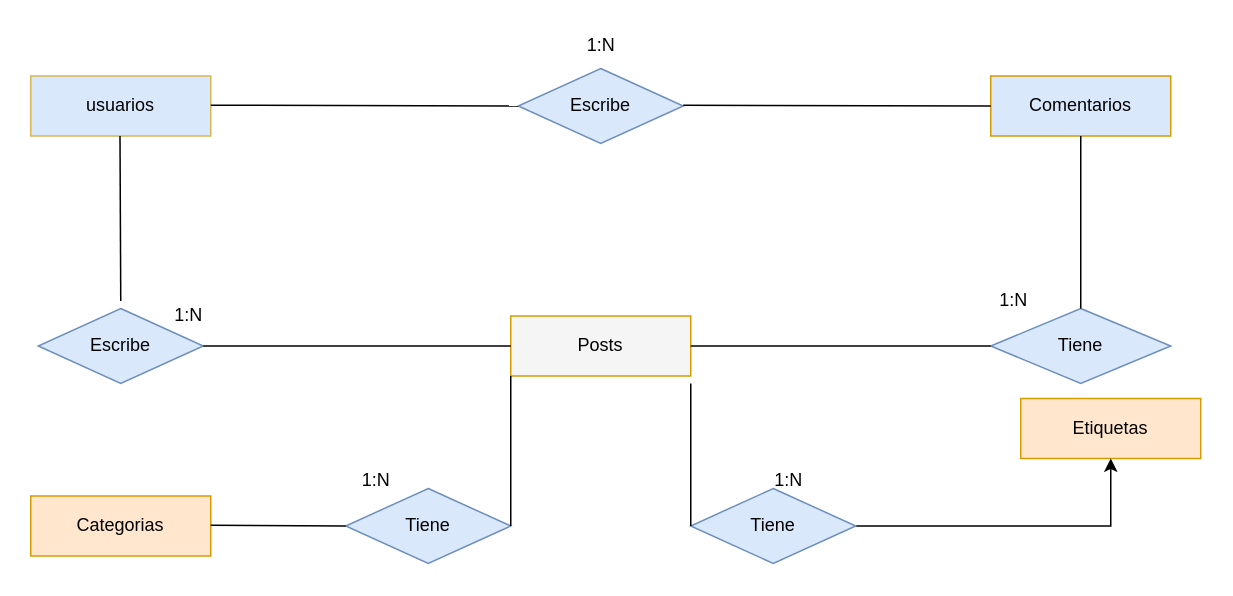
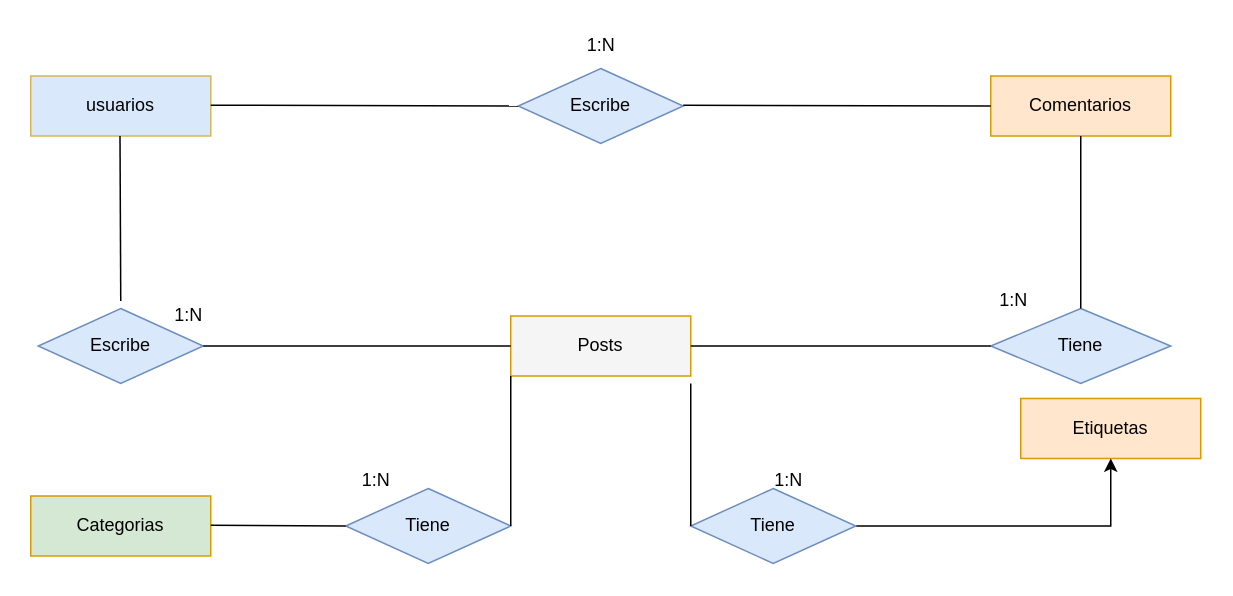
  <mxCell id="0" />
  <mxCell id="1" parent="0" />
  <mxCell id="2" value="usuarios" style="rounded=0;whiteSpace=wrap;html=1;fillColor=#dae8fc;strokeColor=#d6b656;" vertex="1" parent="1"><mxGeometry x="20" y="50" width="120" height="40" as="geometry" /></mxCell>
- <mxCell id="3" value="Categorias" style="rounded=0;whiteSpace=wrap;html=1;fillColor=#ffe6cc;strokeColor=#d79b00;" vertex="1" parent="1"><mxGeometry x="20" y="330" width="120" height="40" as="geometry" /></mxCell>
+ <mxCell id="3" value="Categorias" style="rounded=0;whiteSpace=wrap;html=1;fillColor=#d5e8d4;strokeColor=#d79b00;" vertex="1" parent="1"><mxGeometry x="20" y="330" width="120" height="40" as="geometry" /></mxCell>
  <mxCell id="4" value="Posts" style="rounded=0;whiteSpace=wrap;html=1;fillColor=#f5f5f5;strokeColor=#d79b00;" vertex="1" parent="1"><mxGeometry x="340" y="210" width="120" height="40" as="geometry" /></mxCell>
  <mxCell id="5" value="Etiquetas" style="rounded=0;whiteSpace=wrap;html=1;fillColor=#ffe6cc;strokeColor=#d79b00;" vertex="1" parent="1"><mxGeometry x="680" y="265" width="120" height="40" as="geometry" /></mxCell>
- <mxCell id="6" value="Comentarios" style="rounded=0;whiteSpace=wrap;html=1;fillColor=#dae8fc;strokeColor=#d79b00;" vertex="1" parent="1"><mxGeometry x="660" y="50" width="120" height="40" as="geometry" /></mxCell>
+ <mxCell id="6" value="Comentarios" style="rounded=0;whiteSpace=wrap;html=1;fillColor=#ffe6cc;strokeColor=#d79b00;" vertex="1" parent="1"><mxGeometry x="660" y="50" width="120" height="40" as="geometry" /></mxCell>
  <mxCell id="7" value="Escribe" style="shape=rhombus;perimeter=rhombusPerimeter;whiteSpace=wrap;html=1;align=center;fillColor=#dae8fc;strokeColor=#6c8ebf;" vertex="1" parent="1"><mxGeometry x="25" y="205" width="110" height="50" as="geometry" /></mxCell>
  <mxCell id="8" value="Escribe" style="shape=rhombus;perimeter=rhombusPerimeter;whiteSpace=wrap;html=1;align=center;fillColor=#dae8fc;strokeColor=#6c8ebf;" vertex="1" parent="1"><mxGeometry x="345" y="45" width="110" height="50" as="geometry" /></mxCell>
  <mxCell id="9" value="Tiene" style="shape=rhombus;perimeter=rhombusPerimeter;whiteSpace=wrap;html=1;align=center;fillColor=#dae8fc;strokeColor=#6c8ebf;" vertex="1" parent="1"><mxGeometry x="660" y="205" width="120" height="50" as="geometry" /></mxCell>
  <mxCell id="10" value="" style="endArrow=none;html=1;rounded=0;" edge="1" parent="1"><mxGeometry relative="1" as="geometry"><mxPoint x="80" y="200" as="sourcePoint" /><mxPoint x="79.5" y="90" as="targetPoint" /></mxGeometry></mxCell>
  <mxCell id="11" value="" style="endArrow=none;html=1;rounded=0;exitX=0.5;exitY=0;exitDx=0;exitDy=0;" edge="1" parent="1" source="9"><mxGeometry relative="1" as="geometry"><mxPoint x="720" y="150" as="sourcePoint" /><mxPoint x="720" y="90" as="targetPoint" /></mxGeometry></mxCell>
  <mxCell id="12" value="1:N" style="text;html=1;align=center;verticalAlign=middle;resizable=0;points=[];autosize=1;strokeColor=none;fillColor=none;" vertex="1" parent="1"><mxGeometry x="110" y="200" width="30" height="20" as="geometry" /></mxCell>
  <mxCell id="13" value="1:N" style="text;html=1;align=center;verticalAlign=middle;resizable=0;points=[];autosize=1;strokeColor=none;fillColor=none;" vertex="1" parent="1"><mxGeometry x="385" y="20" width="30" height="20" as="geometry" /></mxCell>
  <mxCell id="14" value="" style="endArrow=none;html=1;rounded=0;entryX=0;entryY=0.5;entryDx=0;entryDy=0;" edge="1" parent="1" target="8"><mxGeometry relative="1" as="geometry"><mxPoint x="140" y="69.5" as="sourcePoint" /><mxPoint x="340" y="70" as="targetPoint" /></mxGeometry></mxCell>
  <mxCell id="15" value="" style="endArrow=none;html=1;rounded=0;entryX=0;entryY=0.5;entryDx=0;entryDy=0;" edge="1" parent="1" target="6"><mxGeometry relative="1" as="geometry"><mxPoint x="455" y="69.5" as="sourcePoint" /><mxPoint x="615" y="69.5" as="targetPoint" /></mxGeometry></mxCell>
  <mxCell id="16" value="1:N" style="text;html=1;align=center;verticalAlign=middle;resizable=0;points=[];autosize=1;strokeColor=none;fillColor=none;" vertex="1" parent="1"><mxGeometry x="660" y="190" width="30" height="20" as="geometry" /></mxCell>
  <mxCell id="17" value="" style="endArrow=none;html=1;rounded=0;exitX=1;exitY=0.5;exitDx=0;exitDy=0;entryX=0;entryY=0.5;entryDx=0;entryDy=0;" edge="1" parent="1" source="4" target="9"><mxGeometry relative="1" as="geometry"><mxPoint x="500" y="224.5" as="sourcePoint" /><mxPoint x="660" y="224.5" as="targetPoint" /></mxGeometry></mxCell>
  <mxCell id="18" value="" style="endArrow=none;html=1;rounded=0;exitX=1;exitY=0.5;exitDx=0;exitDy=0;entryX=0;entryY=0.5;entryDx=0;entryDy=0;exitPerimeter=0;" edge="1" parent="1" source="7" target="4"><mxGeometry relative="1" as="geometry"><mxPoint x="135" y="224.5" as="sourcePoint" /><mxPoint x="335" y="224.5" as="targetPoint" /></mxGeometry></mxCell>
  <mxCell id="19" value="Tiene" style="shape=rhombus;perimeter=rhombusPerimeter;whiteSpace=wrap;html=1;align=center;fillColor=#dae8fc;strokeColor=#6c8ebf;" vertex="1" parent="1"><mxGeometry x="230" y="325" width="110" height="50" as="geometry" /></mxCell>
  <mxCell id="20" value="" style="edgeStyle=orthogonalEdgeStyle;rounded=0;orthogonalLoop=1;jettySize=auto;html=1;" edge="1" parent="1" source="21" target="5"><mxGeometry relative="1" as="geometry" /></mxCell>
  <mxCell id="21" value="Tiene" style="shape=rhombus;perimeter=rhombusPerimeter;whiteSpace=wrap;html=1;align=center;fillColor=#dae8fc;strokeColor=#6c8ebf;" vertex="1" parent="1"><mxGeometry x="460" y="325" width="110" height="50" as="geometry" /></mxCell>
  <mxCell id="22" value="1:N" style="text;html=1;align=center;verticalAlign=middle;resizable=0;points=[];autosize=1;strokeColor=none;fillColor=none;" vertex="1" parent="1"><mxGeometry x="235" y="310" width="30" height="20" as="geometry" /></mxCell>
  <mxCell id="23" value="1:N" style="text;html=1;align=center;verticalAlign=middle;resizable=0;points=[];autosize=1;strokeColor=none;fillColor=none;" vertex="1" parent="1"><mxGeometry x="510" y="310" width="30" height="20" as="geometry" /></mxCell>
  <mxCell id="24" value="" style="endArrow=none;html=1;rounded=0;entryX=0;entryY=0.5;entryDx=0;entryDy=0;" edge="1" parent="1" target="19"><mxGeometry relative="1" as="geometry"><mxPoint x="140" y="349.5" as="sourcePoint" /><mxPoint x="210" y="350" as="targetPoint" /></mxGeometry></mxCell>
  <mxCell id="25" value="" style="endArrow=none;html=1;rounded=0;entryX=0;entryY=1;entryDx=0;entryDy=0;exitX=1;exitY=0.5;exitDx=0;exitDy=0;" edge="1" parent="1" source="19" target="4"><mxGeometry relative="1" as="geometry"><mxPoint x="360" y="310" as="sourcePoint" /><mxPoint x="460" y="310.5" as="targetPoint" /></mxGeometry></mxCell>
  <mxCell id="26" value="" style="endArrow=none;html=1;rounded=0;entryX=0;entryY=1;entryDx=0;entryDy=0;exitX=0;exitY=0.5;exitDx=0;exitDy=0;" edge="1" parent="1" source="21"><mxGeometry relative="1" as="geometry"><mxPoint x="460" y="320" as="sourcePoint" /><mxPoint x="460" y="255" as="targetPoint" /></mxGeometry></mxCell>
